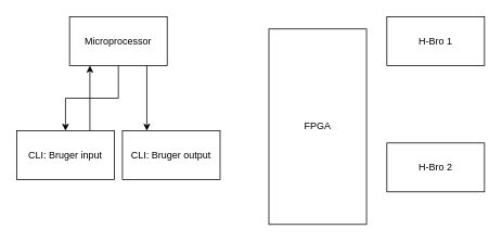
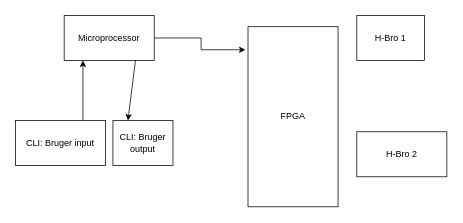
  <mxCell id="0" />
  <mxCell id="1" parent="0" />
- <mxCell id="2" value="" style="edgeStyle=orthogonalEdgeStyle;rounded=0;orthogonalLoop=1;jettySize=auto;html=1;" edge="1" parent="1" source="3" target="4"><mxGeometry relative="1" as="geometry" /></mxCell>
+ <mxCell id="2" value="" style="edgeStyle=orthogonalEdgeStyle;rounded=0;orthogonalLoop=1;jettySize=auto;html=1;entryX=-0.028;entryY=0.128;entryDx=0;entryDy=0;entryPerimeter=0;" edge="1" parent="1" source="3" target="5"><mxGeometry relative="1" as="geometry" /></mxCell>
  <mxCell id="3" value="Microprocessor" style="rounded=0;whiteSpace=wrap;html=1;" vertex="1" parent="1"><mxGeometry x="85" y="20" width="120" height="60" as="geometry" /></mxCell>
  <mxCell id="4" value="CLI: Bruger input" style="rounded=0;whiteSpace=wrap;html=1;" vertex="1" parent="1"><mxGeometry x="20" y="160" width="120" height="60" as="geometry" /></mxCell>
  <mxCell id="5" value="FPGA" style="rounded=0;whiteSpace=wrap;html=1;" vertex="1" parent="1"><mxGeometry x="330" y="35" width="120" height="240" as="geometry" /></mxCell>
- <mxCell id="6" value="CLI: Bruger output" style="rounded=0;whiteSpace=wrap;html=1;" vertex="1" parent="1"><mxGeometry x="150" y="160" width="120" height="60" as="geometry" /></mxCell>
+ <mxCell id="6" value="CLI: Bruger output" style="rounded=0;whiteSpace=wrap;html=1;" vertex="1" parent="1"><mxGeometry x="150" y="160" width="80" height="60" as="geometry" /></mxCell>
  <mxCell id="7" value="" style="endArrow=classic;html=1;exitX=0.75;exitY=0;exitDx=0;exitDy=0;" edge="1" parent="1" source="4"><mxGeometry width="50" height="50" relative="1" as="geometry"><mxPoint x="335" y="240" as="sourcePoint" /><mxPoint x="110" y="80" as="targetPoint" /></mxGeometry></mxCell>
  <mxCell id="8" value="" style="endArrow=classic;html=1;entryX=0.25;entryY=0;entryDx=0;entryDy=0;" edge="1" parent="1" target="6"><mxGeometry width="50" height="50" relative="1" as="geometry"><mxPoint x="180" y="80" as="sourcePoint" /><mxPoint x="385" y="190" as="targetPoint" /></mxGeometry></mxCell>
- <mxCell id="9" value="H-Bro 1" style="rounded=0;whiteSpace=wrap;html=1;" vertex="1" parent="1"><mxGeometry x="475" y="20" width="120" height="60" as="geometry" /></mxCell>
+ <mxCell id="9" value="H-Bro 1" style="rounded=0;whiteSpace=wrap;html=1;" vertex="1" parent="1"><mxGeometry x="475" y="20" width="90" height="60" as="geometry" /></mxCell>
  <mxCell id="10" value="H-Bro 2" style="rounded=0;whiteSpace=wrap;html=1;" vertex="1" parent="1"><mxGeometry x="475" y="175" width="120" height="60" as="geometry" /></mxCell>
